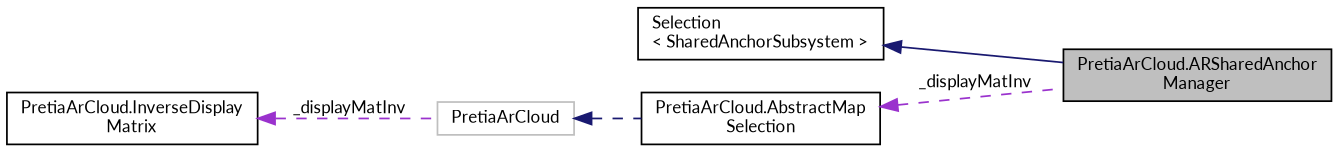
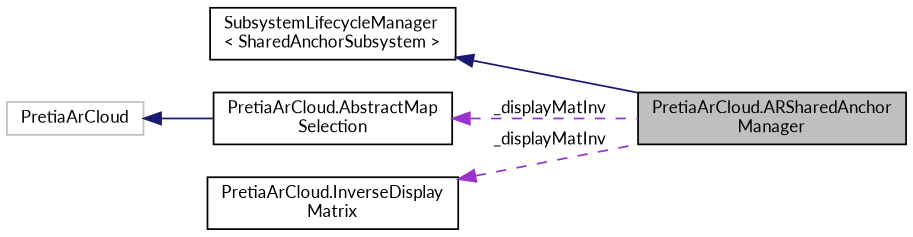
  digraph {
    fontname=Lato
    rankdir=LR
    node [color=black fillcolor=white fontname=Lato fontsize=10 shape=record style=filled]
    edge [color=midnightblue dir=back fontname=Lato fontsize=10 labelfontname=Helvetica labelfontsize=10 style=solid]
    n1 [fillcolor=grey75 fontcolor=black height=0.2 label="PretiaArCloud.ARSharedAnchor\lManager" width=0.4]
-   n2 [height=0.2 label="Selection\l\< SharedAnchorSubsystem \>" width=0.4]
+   n2 [height=0.2 label="SubsystemLifecycleManager\l\< SharedAnchorSubsystem \>" width=0.4]
    n3 [height=0.2 label="PretiaArCloud.AbstractMap\lSelection" width=0.4]
    n4 [color=grey75 height=0.2 label=PretiaArCloud width=0.4]
    n5 [height=0.2 label="PretiaArCloud.InverseDisplay\lMatrix" width=0.4]
    n2 -> n1
    n3 -> n1 [color=darkorchid3 label=" _displayMatInv" style=dashed]
-   n4 -> n3 [style=dashed]
-   n5 -> n4 [color=darkorchid3 label=" _displayMatInv" style=dashed]
+   n4 -> n3
+   n5 -> n1 [color=darkorchid3 label=" _displayMatInv" style=dashed]
  }
